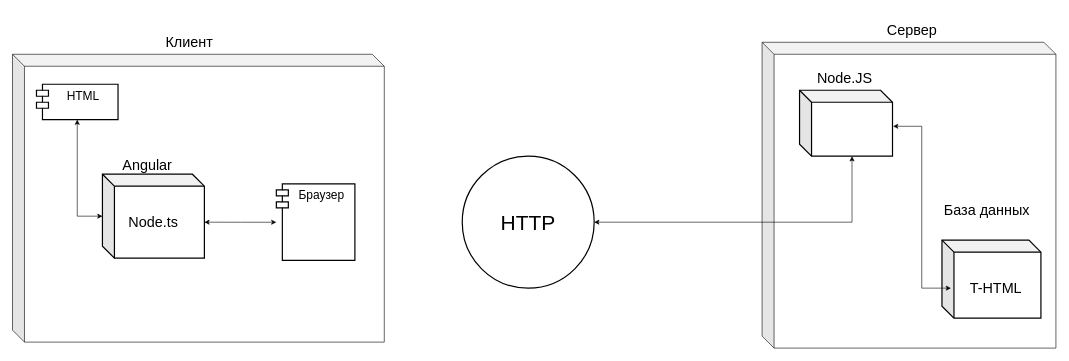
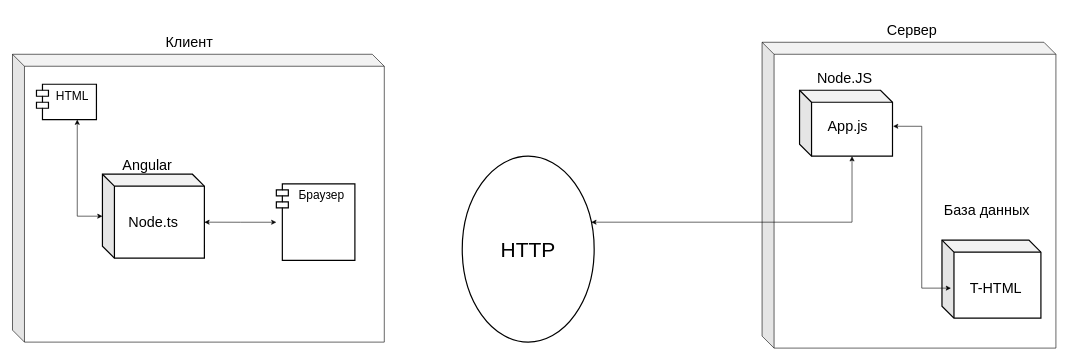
  <mxCell id="0" />
  <mxCell id="1" parent="0" />
  <mxCell id="2" value="" style="shape=cube;whiteSpace=wrap;html=1;boundedLbl=1;backgroundOutline=1;darkOpacity=0.05;darkOpacity2=0.1;" vertex="1" parent="1"><mxGeometry x="1270" y="70" width="490" height="510" as="geometry" /></mxCell>
  <mxCell id="3" value="" style="shape=cube;whiteSpace=wrap;html=1;boundedLbl=1;backgroundOutline=1;darkOpacity=0.05;darkOpacity2=0.1;" vertex="1" parent="1"><mxGeometry x="20" y="90" width="620" height="480" as="geometry" /></mxCell>
  <mxCell id="4" value="&lt;font style=&quot;font-size: 24px&quot;&gt;Клиент&lt;/font&gt;" style="text;html=1;strokeColor=none;fillColor=none;align=center;verticalAlign=middle;whiteSpace=wrap;rounded=0;strokeWidth=12;" vertex="1" parent="1"><mxGeometry x="250" y="40" width="130" height="60" as="geometry" /></mxCell>
  <mxCell id="5" value="&lt;font style=&quot;font-size: 24px&quot;&gt;Сервер&lt;/font&gt;" style="text;html=1;strokeColor=none;fillColor=none;align=center;verticalAlign=middle;whiteSpace=wrap;rounded=0;strokeWidth=12;" vertex="1" parent="1"><mxGeometry x="1455" y="20" width="130" height="60" as="geometry" /></mxCell>
  <mxCell id="6" value="" style="shape=cube;whiteSpace=wrap;html=1;boundedLbl=1;backgroundOutline=1;darkOpacity=0.05;darkOpacity2=0.1;strokeWidth=2;" vertex="1" parent="1"><mxGeometry x="1570" y="400" width="165" height="130" as="geometry" /></mxCell>
  <mxCell id="7" value="&lt;font style=&quot;font-size: 24px&quot;&gt;База данных&lt;br&gt;&lt;/font&gt;" style="text;html=1;strokeColor=none;fillColor=none;align=center;verticalAlign=middle;whiteSpace=wrap;rounded=0;strokeWidth=12;" vertex="1" parent="1"><mxGeometry x="1570" y="320" width="150" height="60" as="geometry" /></mxCell>
  <mxCell id="8" style="edgeStyle=orthogonalEdgeStyle;rounded=0;orthogonalLoop=1;jettySize=auto;html=1;entryX=1.006;entryY=0.546;entryDx=0;entryDy=0;fontSize=15;startArrow=classic;startFill=1;entryPerimeter=0;" edge="1" parent="1" source="9" target="10"><mxGeometry relative="1" as="geometry" /></mxCell>
  <mxCell id="9" value="&lt;font style=&quot;font-size: 24px&quot;&gt;T-HTML&lt;br&gt;&lt;/font&gt;" style="text;html=1;strokeColor=none;fillColor=none;align=center;verticalAlign=middle;whiteSpace=wrap;rounded=0;strokeWidth=12;" vertex="1" parent="1"><mxGeometry x="1585" y="450" width="150" height="60" as="geometry" /></mxCell>
  <mxCell id="10" value="" style="shape=cube;whiteSpace=wrap;html=1;boundedLbl=1;backgroundOutline=1;darkOpacity=0.05;darkOpacity2=0.1;strokeWidth=2;" vertex="1" parent="1"><mxGeometry x="1332.5" y="150" width="155" height="110" as="geometry" /></mxCell>
  <mxCell id="11" value="&lt;font style=&quot;font-size: 24px&quot;&gt;Node.JS&lt;/font&gt;" style="text;html=1;strokeColor=none;fillColor=none;align=center;verticalAlign=middle;whiteSpace=wrap;rounded=0;strokeWidth=12;" vertex="1" parent="1"><mxGeometry x="1342.5" y="100" width="130" height="60" as="geometry" /></mxCell>
  <mxCell id="12" style="edgeStyle=orthogonalEdgeStyle;rounded=0;orthogonalLoop=1;jettySize=auto;html=1;fontSize=15;startArrow=classic;startFill=1;exitX=0;exitY=0;exitDx=87.5;exitDy=110;exitPerimeter=0;" edge="1" parent="1" source="10" target="17"><mxGeometry relative="1" as="geometry"><Array as="points"><mxPoint x="1420" y="370" /></Array></mxGeometry></mxCell>
+ <mxCell id="13" value="&lt;font style=&quot;font-size: 24px&quot;&gt;App.js&lt;/font&gt;" style="text;html=1;strokeColor=none;fillColor=none;align=center;verticalAlign=middle;whiteSpace=wrap;rounded=0;strokeWidth=12;" vertex="1" parent="1"><mxGeometry x="1347.5" y="180" width="130" height="60" as="geometry" /></mxCell>
  <mxCell id="14" style="edgeStyle=orthogonalEdgeStyle;rounded=0;orthogonalLoop=1;jettySize=auto;html=1;fontSize=20;startArrow=classic;startFill=1;" edge="1" parent="1" source="15" target="19"><mxGeometry relative="1" as="geometry"><Array as="points"><mxPoint x="128" y="360" /></Array></mxGeometry></mxCell>
  <mxCell id="15" value="" style="shape=cube;whiteSpace=wrap;html=1;boundedLbl=1;backgroundOutline=1;darkOpacity=0.05;darkOpacity2=0.1;strokeWidth=2;" vertex="1" parent="1"><mxGeometry x="170" y="290" width="170" height="140" as="geometry" /></mxCell>
  <mxCell id="16" value="&lt;font style=&quot;font-size: 24px&quot;&gt;Angular&lt;/font&gt;" style="text;html=1;strokeColor=none;fillColor=none;align=center;verticalAlign=middle;whiteSpace=wrap;rounded=0;strokeWidth=12;" vertex="1" parent="1"><mxGeometry x="180" y="246.25" width="130" height="60" as="geometry" /></mxCell>
- <mxCell id="17" value="&lt;font style=&quot;font-size: 35px&quot;&gt;HTTP&lt;/font&gt;" style="ellipse;whiteSpace=wrap;html=1;aspect=fixed;strokeWidth=2;" vertex="1" parent="1"><mxGeometry x="770" y="260" width="220" height="220" as="geometry" /></mxCell>
+ <mxCell id="17" value="&lt;font style=&quot;font-size: 35px&quot;&gt;HTTP&lt;/font&gt;" style="ellipse;whiteSpace=wrap;html=1;aspect=fixed;strokeWidth=2;" vertex="1" parent="1"><mxGeometry x="770" y="260" width="220" height="310" as="geometry" /></mxCell>
  <mxCell id="18" value="&lt;font style=&quot;font-size: 24px&quot;&gt;Node.ts&lt;/font&gt;" style="text;html=1;strokeColor=none;fillColor=none;align=center;verticalAlign=middle;whiteSpace=wrap;rounded=0;strokeWidth=12;" vertex="1" parent="1"><mxGeometry x="190" y="340" width="130" height="60" as="geometry" /></mxCell>
- <mxCell id="19" value="HTML" style="shape=module;align=left;spacingLeft=20;align=center;verticalAlign=top;strokeWidth=2;fontSize=20;" vertex="1" parent="1"><mxGeometry x="60" y="140" width="136" height="59" as="geometry" /></mxCell>
+ <mxCell id="19" value="HTML" style="shape=module;align=left;spacingLeft=20;align=center;verticalAlign=top;strokeWidth=2;fontSize=20;" vertex="1" parent="1"><mxGeometry x="60" y="140" width="100" height="59" as="geometry" /></mxCell>
  <mxCell id="20" style="edgeStyle=orthogonalEdgeStyle;rounded=0;orthogonalLoop=1;jettySize=auto;html=1;entryX=0;entryY=0;entryDx=170;entryDy=80;entryPerimeter=0;fontSize=20;startArrow=classic;startFill=1;" edge="1" parent="1" source="21" target="15"><mxGeometry relative="1" as="geometry" /></mxCell>
  <mxCell id="21" value="Браузер" style="shape=module;align=left;spacingLeft=20;align=center;verticalAlign=top;strokeWidth=2;fontSize=20;" vertex="1" parent="1"><mxGeometry x="460" y="306.25" width="131" height="127.5" as="geometry" /></mxCell>
